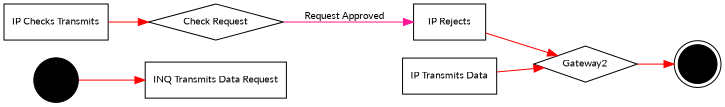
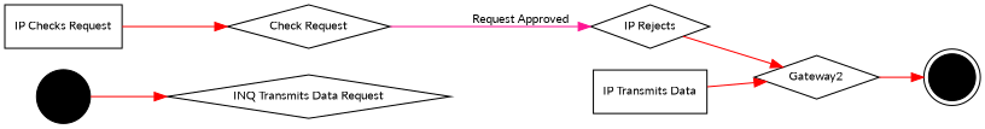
  digraph {
    fontname=Lato
    rankdir=LR
    node [fontname=Lato fontsize=10 shape=box]
    edge [color=red fontname=Lato fontsize=10]
    Start [fillcolor=black shape=circle style=filled width=0.5]
-   n2 [height=0.5 label="INQ Transmits Data Request" width=1]
+   n2 [height=0.5 label="INQ Transmits Data Request" shape=diamond width=1]
    End [fillcolor=black shape=doublecircle style=filled width=0.5]
    n4 [height=0.5 label="Check Request" shape=diamond width=0.5]
-   n5 [height=0.5 label="IP Rejects" width=1]
+   n5 [height=0.5 label="IP Rejects" shape=diamond width=1]
    n6 [height=0.5 label="IP Transmits Data" width=1]
    Gateway2 [height=0.5 shape=diamond width=0.5]
-   n8 [height=0.5 label="IP Checks Transmits" width=1]
+   n8 [height=0.5 label="IP Checks Request" width=1]
    Start -> n2
    n4 -> n5 [color=deeppink label="Request Approved"]
    n5 -> Gateway2
    n6 -> Gateway2
    Gateway2 -> End
    n8 -> n4
  }
